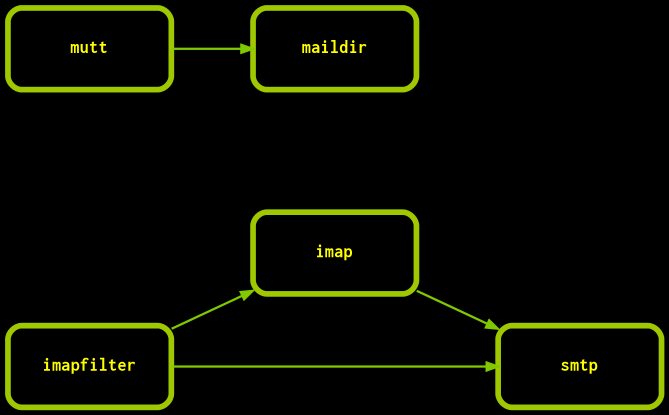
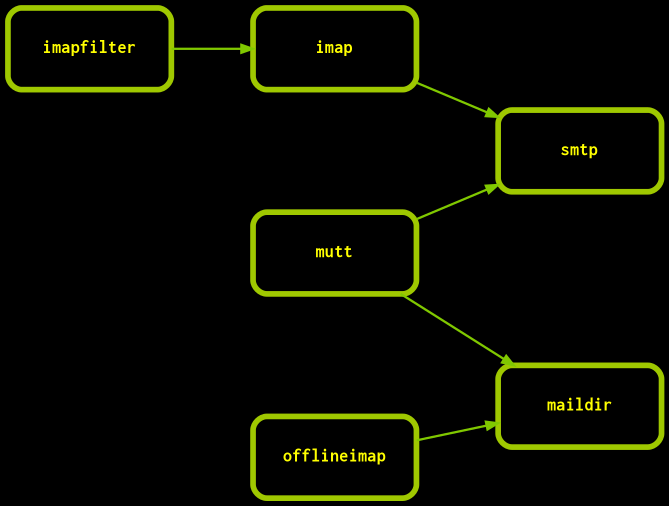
  digraph {
    bgcolor=black
    nodesep=1.5
    rankdir=LR
    ranksep=1
    node [color="#9fc800" fillcolor=black fontcolor="#ffff00" fontname=InconsolataBold fontsize=16 penwidth=5 shape=box style="rounded,filled"]
    edge [color="#80c800" fontname=Inconsolata fontsize=10 penwidth=2]
    imapfilter [height=1 width=2]
    imap [height=1 width=2]
    smtp [height=1 width=2]
+   offlineimap [height=1 width=2]
    maildir [height=1 width=2]
    mutt [height=1 width=2]
    imapfilter -> imap
    imap -> smtp
-   imapfilter -> smtp
+   offlineimap -> maildir
+   mutt -> smtp
    mutt -> maildir
  }
